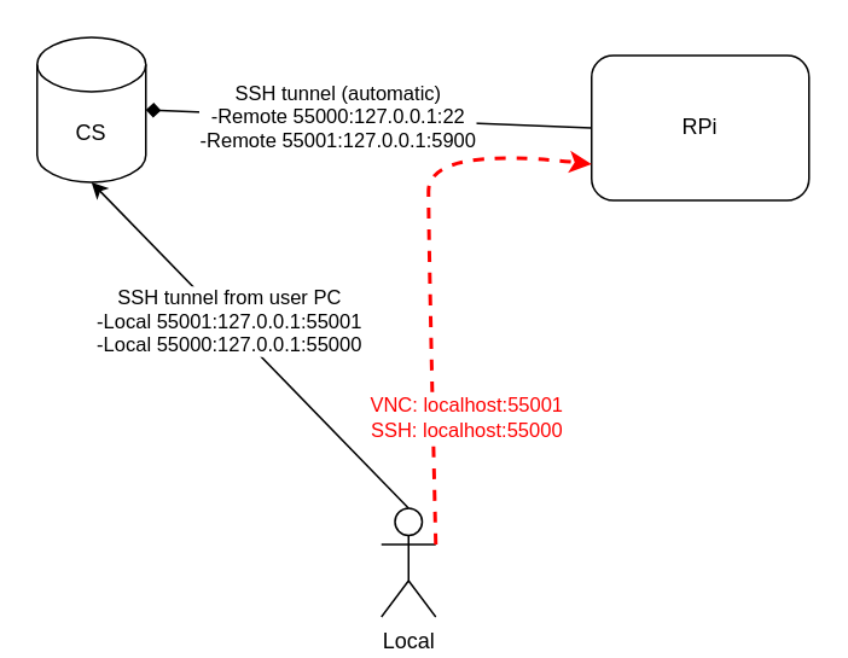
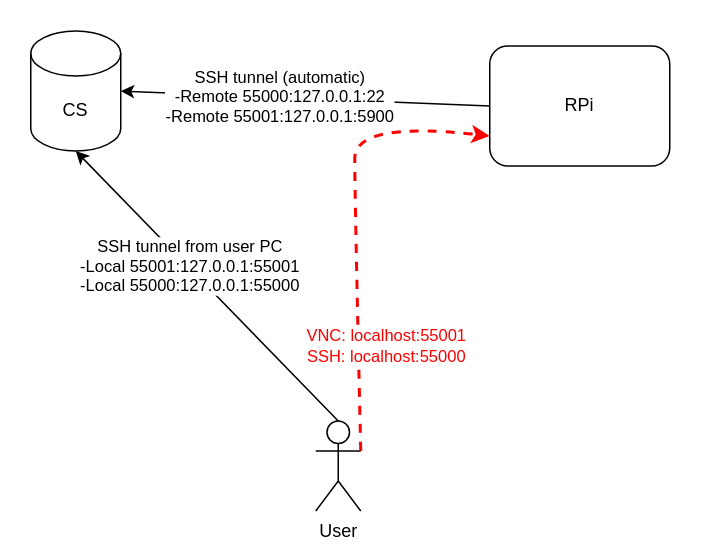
  <mxCell id="0" />
  <mxCell id="1" parent="0" />
- <mxCell id="2" value="Local" style="shape=umlActor;verticalLabelPosition=bottom;verticalAlign=top;html=1;" parent="1" vertex="1"><mxGeometry x="210" y="280" width="30" height="60" as="geometry" /></mxCell>
+ <mxCell id="2" value="User" style="shape=umlActor;verticalLabelPosition=bottom;verticalAlign=top;html=1;" parent="1" vertex="1"><mxGeometry x="210" y="280" width="30" height="60" as="geometry" /></mxCell>
  <mxCell id="3" value="CS" style="shape=cylinder3;whiteSpace=wrap;html=1;boundedLbl=1;backgroundOutline=1;size=15;" parent="1" vertex="1"><mxGeometry x="20" y="20" width="60" height="80" as="geometry" /></mxCell>
  <mxCell id="4" value="RPi" style="rounded=1;whiteSpace=wrap;html=1;" parent="1" vertex="1"><mxGeometry x="326" y="30" width="120" height="80" as="geometry" /></mxCell>
- <mxCell id="5" value="" style="endArrow=diamond;html=1;entryX=1;entryY=0.5;entryDx=0;entryDy=0;entryPerimeter=0;exitX=0;exitY=0.5;exitDx=0;exitDy=0;" parent="1" source="4" target="3" edge="1"><mxGeometry width="50" height="50" relative="1" as="geometry"><mxPoint x="176" y="260" as="sourcePoint" /><mxPoint x="226" y="210" as="targetPoint" /></mxGeometry></mxCell>
+ <mxCell id="5" value="" style="endArrow=classic;html=1;entryX=1;entryY=0.5;entryDx=0;entryDy=0;entryPerimeter=0;exitX=0;exitY=0.5;exitDx=0;exitDy=0;" parent="1" source="4" target="3" edge="1"><mxGeometry width="50" height="50" relative="1" as="geometry"><mxPoint x="176" y="260" as="sourcePoint" /><mxPoint x="226" y="210" as="targetPoint" /></mxGeometry></mxCell>
  <mxCell id="6" value="SSH tunnel (automatic)&lt;br&gt;-Remote 55000:127.0.0.1:22&lt;br&gt;-Remote 55001:127.0.0.1:5900" style="edgeLabel;html=1;align=center;verticalAlign=middle;resizable=0;points=[];" parent="5" vertex="1" connectable="0"><mxGeometry x="0.146" y="-1" relative="1" as="geometry"><mxPoint as="offset" /></mxGeometry></mxCell>
  <mxCell id="7" value="" style="endArrow=classic;html=1;entryX=0.5;entryY=1;entryDx=0;entryDy=0;entryPerimeter=0;exitX=0.5;exitY=0;exitDx=0;exitDy=0;exitPerimeter=0;" parent="1" source="2" target="3" edge="1"><mxGeometry width="50" height="50" relative="1" as="geometry"><mxPoint x="323" y="150" as="sourcePoint" /><mxPoint x="77" y="150" as="targetPoint" /></mxGeometry></mxCell>
  <mxCell id="8" value="SSH tunnel from user PC&lt;br&gt;-Local 55001:127.0.0.1:55001&lt;br&gt;-Local 55000:127.0.0.1:55000" style="edgeLabel;html=1;align=center;verticalAlign=middle;resizable=0;points=[];" parent="7" vertex="1" connectable="0"><mxGeometry x="0.146" y="-1" relative="1" as="geometry"><mxPoint as="offset" /></mxGeometry></mxCell>
  <mxCell id="9" value="" style="curved=1;endArrow=classic;html=1;exitX=1;exitY=0.333;exitDx=0;exitDy=0;exitPerimeter=0;entryX=0;entryY=0.75;entryDx=0;entryDy=0;dashed=1;strokeWidth=2;fillColor=#f8cecc;strokeColor=#FF0000;" parent="1" source="2" target="4" edge="1"><mxGeometry width="50" height="50" relative="1" as="geometry"><mxPoint x="176" y="260" as="sourcePoint" /><mxPoint x="226" y="210" as="targetPoint" /><Array as="points"><mxPoint x="236" y="130" /><mxPoint x="236" y="80" /></Array></mxGeometry></mxCell>
  <mxCell id="10" value="&lt;font color=&quot;#ff0000&quot;&gt;VNC: localhost:55001&lt;br&gt;SSH: localhost:55000&lt;/font&gt;" style="edgeLabel;html=1;align=center;verticalAlign=middle;resizable=0;points=[];" parent="9" vertex="1" connectable="0"><mxGeometry x="-0.267" y="-2" relative="1" as="geometry"><mxPoint x="17" y="44" as="offset" /></mxGeometry></mxCell>
